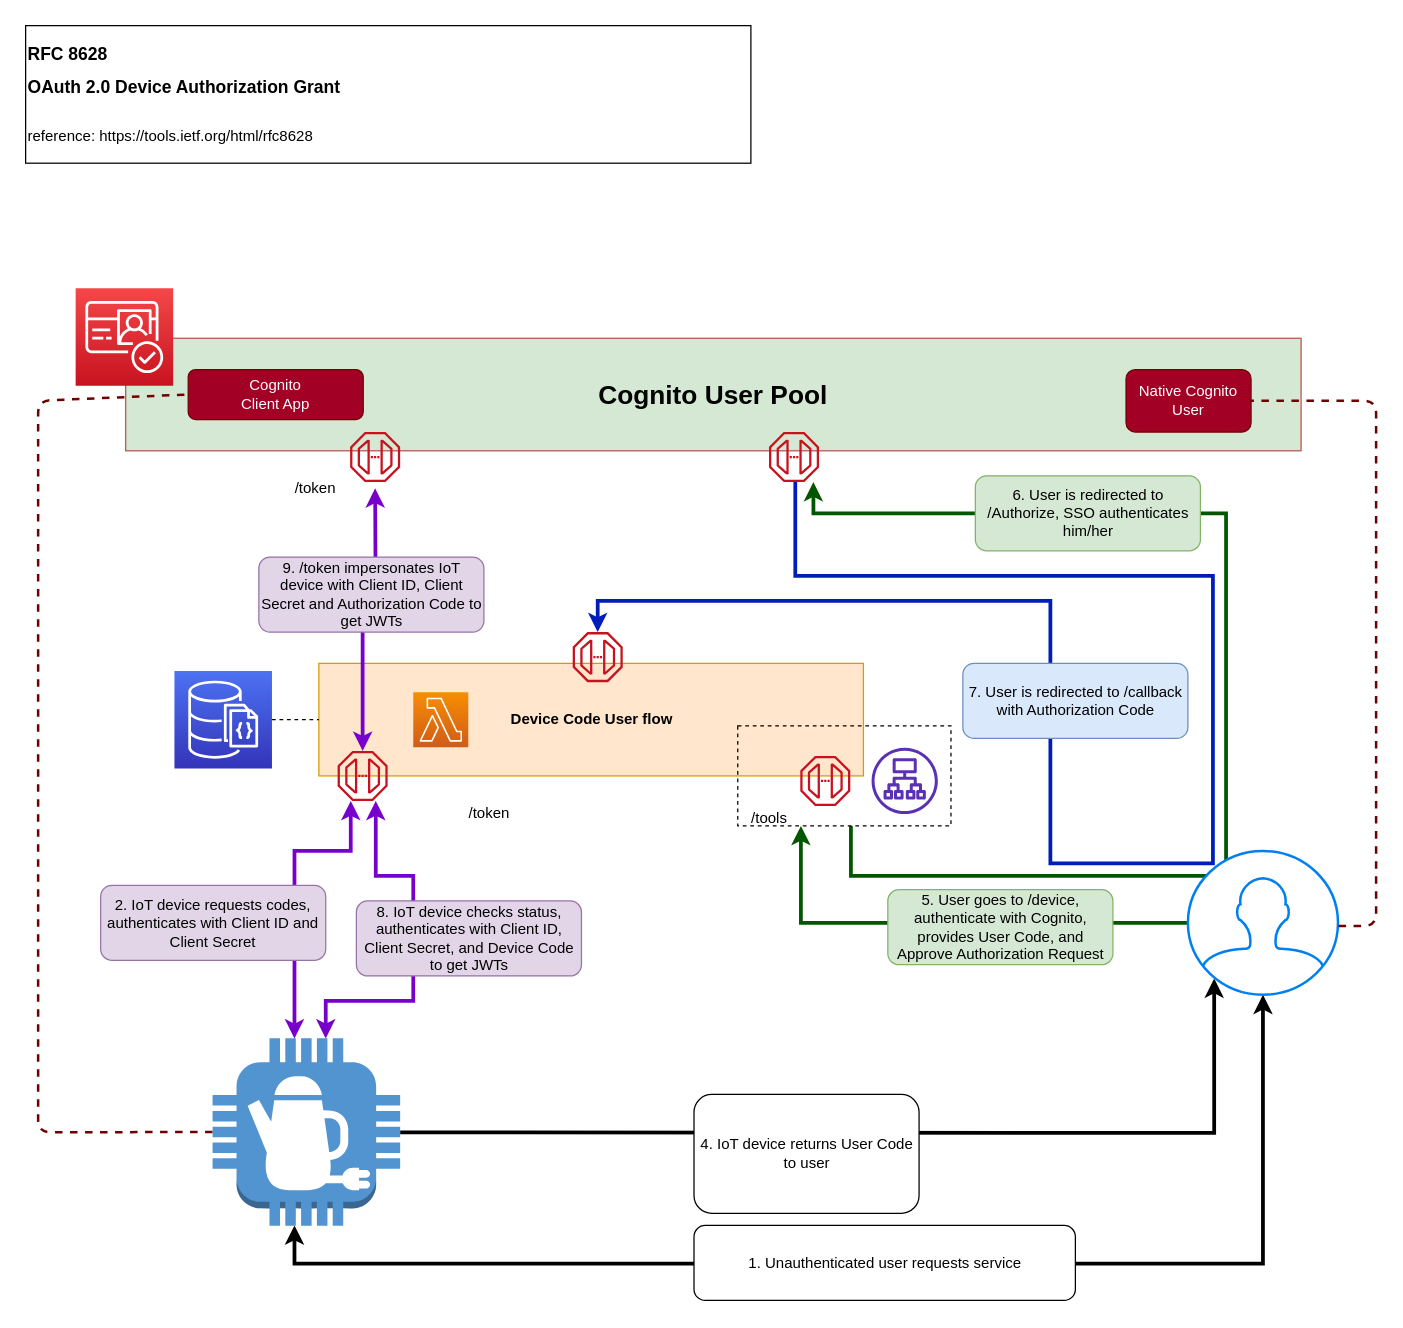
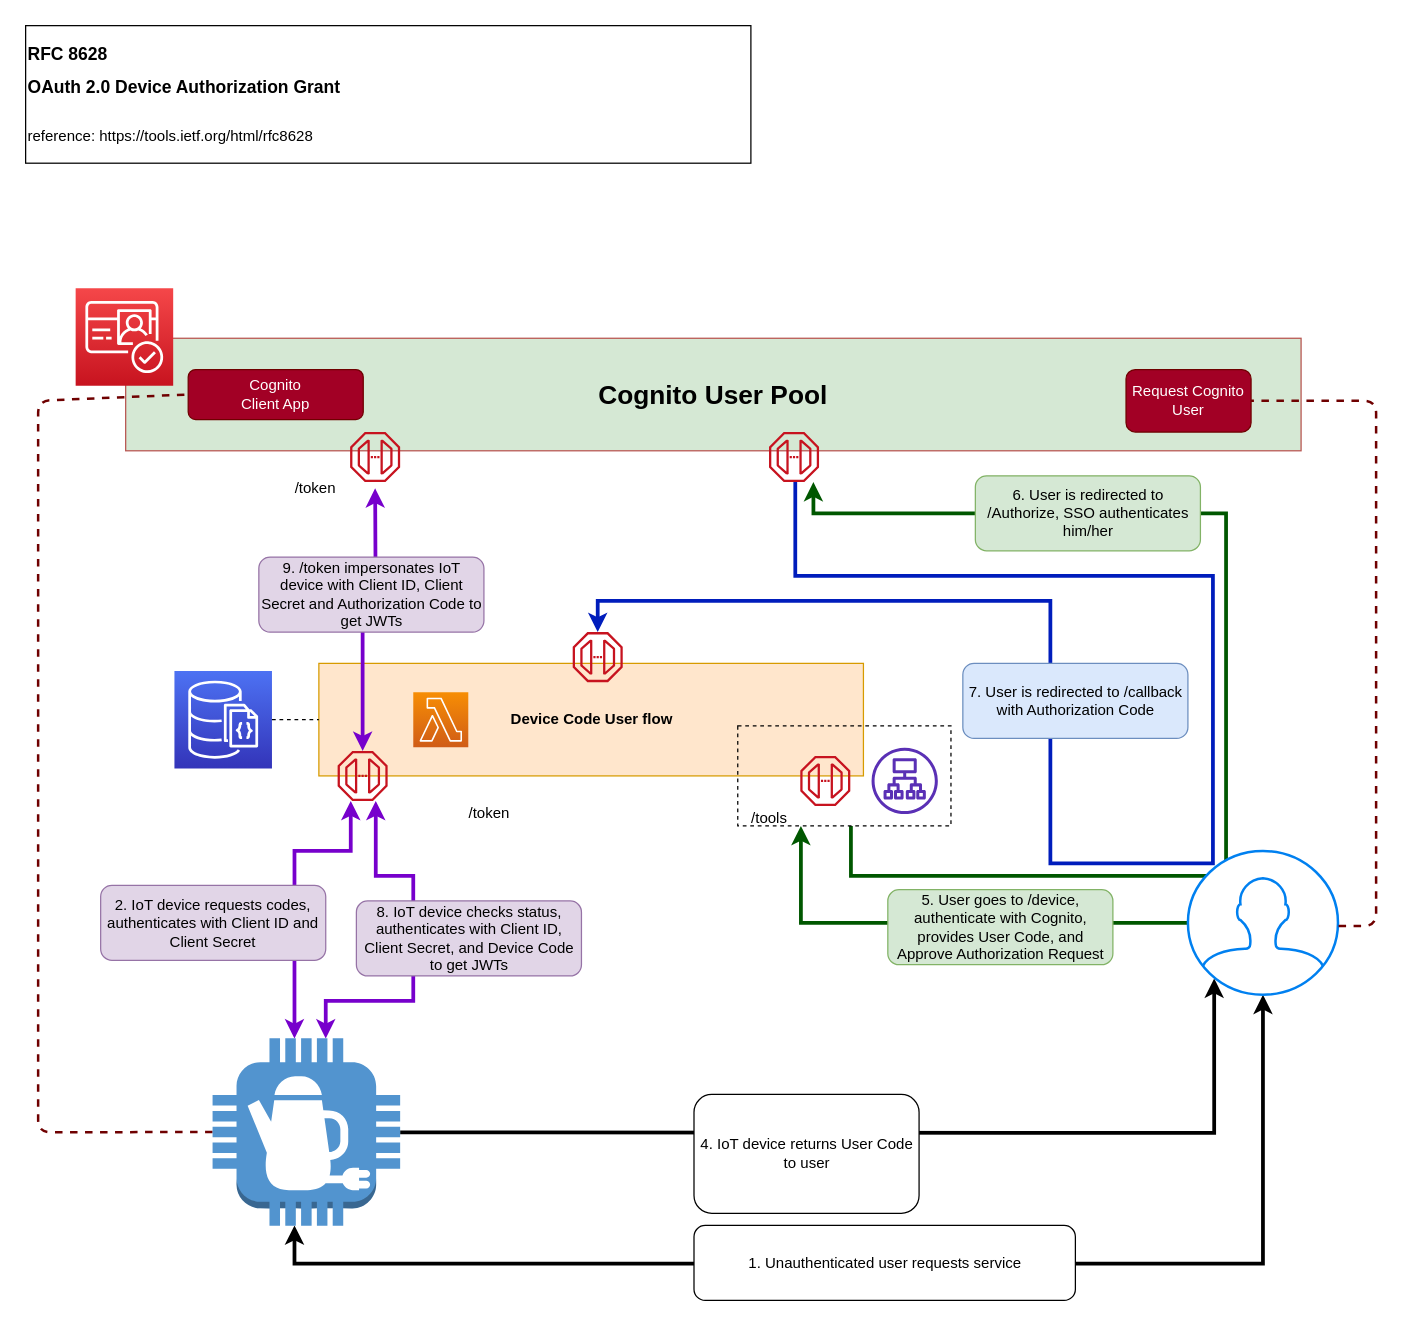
  <mxCell id="0" />
  <mxCell id="1" parent="0" />
  <mxCell id="2" value="&lt;b&gt;Device Code User flow&lt;/b&gt;" style="rounded=0;whiteSpace=wrap;html=1;fontSize=12;align=center;fillColor=#ffe6cc;strokeColor=#d79b00;" parent="1" vertex="1"><mxGeometry x="254.5" y="530" width="435.5" height="90" as="geometry" /></mxCell>
  <mxCell id="3" style="edgeStyle=orthogonalEdgeStyle;rounded=0;orthogonalLoop=1;jettySize=auto;html=1;startArrow=none;startFill=0;strokeWidth=3;fontSize=12;fillColor=#008a00;strokeColor=#005700;" parent="1" source="4" target="8" edge="1"><mxGeometry relative="1" as="geometry"><Array as="points"><mxPoint x="680" y="700" /><mxPoint x="980" y="700" /><mxPoint x="980" y="410" /><mxPoint x="650" y="410" /></Array></mxGeometry></mxCell>
  <mxCell id="4" value="" style="rounded=0;whiteSpace=wrap;html=1;fontSize=12;align=center;fillColor=none;dashed=1;" parent="1" vertex="1"><mxGeometry x="589.5" y="580" width="170.5" height="80" as="geometry" /></mxCell>
  <mxCell id="5" value="&lt;div style=&quot;font-size: 14px&quot;&gt;&lt;font style=&quot;font-size: 14px&quot;&gt;&lt;b&gt;RFC 8628&lt;/b&gt;&lt;/font&gt;&lt;font size=&quot;1&quot;&gt;&lt;span class=&quot;h1&quot;&gt;&lt;h1 style=&quot;font-size: 14px&quot;&gt;OAuth 2.0 Device Authorization Grant&lt;/h1&gt;&lt;/span&gt;&lt;/font&gt;&lt;/div&gt;&lt;div&gt;&lt;br&gt;&lt;/div&gt;&lt;div&gt;reference: https://tools.ietf.org/html/rfc8628&lt;/div&gt;" style="rounded=0;whiteSpace=wrap;html=1;fontSize=12;align=left;" parent="1" vertex="1"><mxGeometry x="20" y="20" width="580" height="110" as="geometry" /></mxCell>
  <mxCell id="6" value="Cognito User Pool" style="rounded=0;whiteSpace=wrap;html=1;fontSize=21;fontStyle=1;fillColor=#d5e8d4;strokeColor=#b85450;" parent="1" vertex="1"><mxGeometry x="100" y="270" width="940" height="90" as="geometry" /></mxCell>
  <mxCell id="7" style="edgeStyle=orthogonalEdgeStyle;rounded=0;orthogonalLoop=1;jettySize=auto;html=1;startArrow=none;startFill=0;strokeWidth=3;fontSize=12;fillColor=#0050ef;strokeColor=#001DBC;" parent="1" source="8" target="16" edge="1"><mxGeometry relative="1" as="geometry"><Array as="points"><mxPoint x="635.5" y="460" /><mxPoint x="969.5" y="460" /><mxPoint x="969.5" y="690" /><mxPoint x="839.5" y="690" /><mxPoint x="839.5" y="480" /><mxPoint x="477.5" y="480" /></Array></mxGeometry></mxCell>
  <mxCell id="8" value="" style="outlineConnect=0;fontColor=#232F3E;gradientColor=none;fillColor=#C7131F;strokeColor=none;dashed=0;verticalLabelPosition=bottom;verticalAlign=top;align=center;html=1;fontSize=12;fontStyle=0;aspect=fixed;shape=mxgraph.aws4.endpoint;" parent="1" vertex="1"><mxGeometry x="614.5" y="345" width="40" height="40" as="geometry" /></mxCell>
  <mxCell id="9" style="edgeStyle=orthogonalEdgeStyle;rounded=0;orthogonalLoop=1;jettySize=auto;html=1;startArrow=classic;startFill=1;strokeWidth=3;fontSize=12;fillColor=#aa00ff;strokeColor=#7700CC;" parent="1" source="10" edge="1"><mxGeometry relative="1" as="geometry"><mxPoint x="299.5" y="390" as="targetPoint" /></mxGeometry></mxCell>
  <mxCell id="10" value="" style="outlineConnect=0;fontColor=#232F3E;gradientColor=none;fillColor=#C7131F;strokeColor=none;dashed=0;verticalLabelPosition=bottom;verticalAlign=top;align=center;html=1;fontSize=12;fontStyle=0;aspect=fixed;shape=mxgraph.aws4.endpoint;" parent="1" vertex="1"><mxGeometry x="269.5" y="600" width="40" height="40" as="geometry" /></mxCell>
  <mxCell id="11" value="/token" style="text;html=1;strokeColor=none;fillColor=none;align=center;verticalAlign=middle;whiteSpace=wrap;rounded=0;" parent="1" vertex="1"><mxGeometry x="217.25" y="380" width="70" height="20" as="geometry" /></mxCell>
  <mxCell id="12" style="edgeStyle=orthogonalEdgeStyle;rounded=0;orthogonalLoop=1;jettySize=auto;html=1;strokeWidth=3;fontSize=12;startArrow=classic;startFill=1;fillColor=#aa00ff;strokeColor=#7700CC;" parent="1" target="10" edge="1"><mxGeometry relative="1" as="geometry"><mxPoint x="235" y="830" as="sourcePoint" /><mxPoint x="171" y="684" as="targetPoint" /><Array as="points"><mxPoint x="235" y="680" /><mxPoint x="280" y="680" /></Array></mxGeometry></mxCell>
  <mxCell id="13" style="edgeStyle=orthogonalEdgeStyle;rounded=0;orthogonalLoop=1;jettySize=auto;html=1;entryX=0.175;entryY=0.887;entryDx=0;entryDy=0;entryPerimeter=0;startArrow=none;startFill=0;strokeWidth=3;fontSize=12;" parent="1" target="21" edge="1"><mxGeometry relative="1" as="geometry"><mxPoint x="319.5" y="905" as="sourcePoint" /></mxGeometry></mxCell>
  <mxCell id="14" value="" style="outlineConnect=0;fontColor=#232F3E;gradientColor=none;fillColor=#C7131F;strokeColor=none;dashed=0;verticalLabelPosition=bottom;verticalAlign=top;align=center;html=1;fontSize=12;fontStyle=0;aspect=fixed;shape=mxgraph.aws4.endpoint;" parent="1" vertex="1"><mxGeometry x="279.5" y="345" width="40" height="40" as="geometry" /></mxCell>
  <mxCell id="15" value="/token" style="text;html=1;strokeColor=none;fillColor=none;align=center;verticalAlign=middle;whiteSpace=wrap;rounded=0;" parent="1" vertex="1"><mxGeometry x="355.5" y="640" width="70" height="20" as="geometry" /></mxCell>
  <mxCell id="16" value="" style="outlineConnect=0;fontColor=#232F3E;gradientColor=none;fillColor=#C7131F;strokeColor=none;dashed=0;verticalLabelPosition=bottom;verticalAlign=top;align=center;html=1;fontSize=12;fontStyle=0;aspect=fixed;shape=mxgraph.aws4.endpoint;" parent="1" vertex="1"><mxGeometry x="457.5" y="505" width="40" height="40" as="geometry" /></mxCell>
  <mxCell id="17" value="" style="outlineConnect=0;fontColor=#232F3E;gradientColor=none;fillColor=#C7131F;strokeColor=none;dashed=0;verticalLabelPosition=bottom;verticalAlign=top;align=center;html=1;fontSize=12;fontStyle=0;aspect=fixed;shape=mxgraph.aws4.endpoint;" parent="1" vertex="1"><mxGeometry x="639.5" y="604" width="40" height="40" as="geometry" /></mxCell>
  <mxCell id="18" value="/tools" style="text;html=1;strokeColor=none;fillColor=none;align=center;verticalAlign=middle;whiteSpace=wrap;rounded=0;" parent="1" vertex="1"><mxGeometry x="579.5" y="644" width="70" height="20" as="geometry" /></mxCell>
  <mxCell id="19" style="edgeStyle=orthogonalEdgeStyle;rounded=0;orthogonalLoop=1;jettySize=auto;html=1;startArrow=classic;startFill=1;strokeWidth=3;fontSize=12;" parent="1" source="21" edge="1"><mxGeometry relative="1" as="geometry"><Array as="points"><mxPoint x="1009.5" y="1010" /><mxPoint x="234.5" y="1010" /></Array><mxPoint x="235" y="979.5" as="targetPoint" /></mxGeometry></mxCell>
  <mxCell id="20" style="edgeStyle=orthogonalEdgeStyle;rounded=0;orthogonalLoop=1;jettySize=auto;html=1;startArrow=none;startFill=0;strokeWidth=3;fontSize=12;fillColor=#008a00;strokeColor=#005700;" parent="1" source="21" target="4" edge="1"><mxGeometry relative="1" as="geometry"><Array as="points"><mxPoint x="640" y="738" /></Array></mxGeometry></mxCell>
  <mxCell id="21" value="" style="html=1;verticalLabelPosition=bottom;align=center;labelBackgroundColor=#ffffff;verticalAlign=top;strokeWidth=2;strokeColor=#0080F0;shadow=0;dashed=0;shape=mxgraph.ios7.icons.user;fontSize=12;" parent="1" vertex="1"><mxGeometry x="949.5" y="680" width="120" height="115" as="geometry" /></mxCell>
  <mxCell id="22" value="2. IoT device requests codes, authenticates with Client ID and Client Secret" style="rounded=1;whiteSpace=wrap;html=1;fontSize=12;align=center;fillColor=#e1d5e7;strokeColor=#9673a6;" parent="1" vertex="1"><mxGeometry x="80" y="707.5" width="180" height="60" as="geometry" /></mxCell>
  <mxCell id="23" value="1. Unauthenticated user requests service" style="rounded=1;whiteSpace=wrap;html=1;fontSize=12;align=center;" parent="1" vertex="1"><mxGeometry x="554.5" y="979.5" width="305" height="60" as="geometry" /></mxCell>
  <mxCell id="24" value="4. IoT device returns User Code to user" style="rounded=1;whiteSpace=wrap;html=1;fontSize=12;align=center;" parent="1" vertex="1"><mxGeometry x="554.5" y="874.75" width="180" height="95" as="geometry" /></mxCell>
  <mxCell id="25" value="9. /token impersonates IoT device with Client ID, Client Secret and Authorization Code to get JWTs" style="rounded=1;whiteSpace=wrap;html=1;fontSize=12;align=center;fillColor=#e1d5e7;strokeColor=#9673a6;" parent="1" vertex="1"><mxGeometry x="206.5" y="445" width="180" height="60" as="geometry" /></mxCell>
  <mxCell id="26" value="" style="outlineConnect=0;fontColor=#232F3E;gradientColor=none;fillColor=#5A30B5;strokeColor=none;dashed=0;verticalLabelPosition=bottom;verticalAlign=top;align=center;html=1;fontSize=12;fontStyle=0;aspect=fixed;pointerEvents=1;shape=mxgraph.aws4.application_load_balancer;" parent="1" vertex="1"><mxGeometry x="696.5" y="597.5" width="53" height="53" as="geometry" /></mxCell>
  <mxCell id="27" value="5. User goes to /device, authenticate with Cognito, provides User Code, and Approve Authorization Request" style="rounded=1;whiteSpace=wrap;html=1;fontSize=12;align=center;fillColor=#d5e8d4;strokeColor=#82b366;" parent="1" vertex="1"><mxGeometry x="709.5" y="711" width="180" height="60" as="geometry" /></mxCell>
  <mxCell id="28" value="6. User is redirected to /Authorize, SSO authenticates him/her" style="rounded=1;whiteSpace=wrap;html=1;fontSize=12;align=center;fillColor=#d5e8d4;strokeColor=#82b366;" parent="1" vertex="1"><mxGeometry x="779.5" y="380" width="180" height="60" as="geometry" /></mxCell>
  <mxCell id="29" value="7. User is redirected to /callback with Authorization Code" style="rounded=1;whiteSpace=wrap;html=1;fontSize=12;align=center;fillColor=#dae8fc;strokeColor=#6c8ebf;" parent="1" vertex="1"><mxGeometry x="769.5" y="530" width="180" height="60" as="geometry" /></mxCell>
  <mxCell id="30" style="edgeStyle=orthogonalEdgeStyle;rounded=0;orthogonalLoop=1;jettySize=auto;html=1;strokeWidth=3;fontSize=12;startArrow=classic;startFill=1;fillColor=#aa00ff;strokeColor=#7700CC;" parent="1" target="10" edge="1"><mxGeometry relative="1" as="geometry"><mxPoint x="260" y="830" as="sourcePoint" /><mxPoint x="330" y="680" as="targetPoint" /><Array as="points"><mxPoint x="260" y="800" /><mxPoint x="330" y="800" /><mxPoint x="330" y="700" /><mxPoint x="300" y="700" /></Array></mxGeometry></mxCell>
  <mxCell id="31" value="&lt;div&gt;8. IoT device checks status, authenticates with Client ID, Client Secret, and Device Code to get JWTs&lt;/div&gt;" style="rounded=1;whiteSpace=wrap;html=1;fontSize=12;align=center;fillColor=#e1d5e7;strokeColor=#9673a6;" parent="1" vertex="1"><mxGeometry x="284.5" y="720" width="180" height="60" as="geometry" /></mxCell>
  <mxCell id="32" value="" style="outlineConnect=0;fontColor=#232F3E;gradientColor=#F54749;gradientDirection=north;fillColor=#C7131F;strokeColor=#ffffff;dashed=0;verticalLabelPosition=bottom;verticalAlign=top;align=center;html=1;fontSize=12;fontStyle=0;aspect=fixed;shape=mxgraph.aws4.resourceIcon;resIcon=mxgraph.aws4.cognito;" parent="1" vertex="1"><mxGeometry x="60" y="230" width="78" height="78" as="geometry" /></mxCell>
  <mxCell id="33" value="" style="outlineConnect=0;fontColor=#232F3E;gradientColor=#F78E04;gradientDirection=north;fillColor=#D05C17;strokeColor=#ffffff;dashed=0;verticalLabelPosition=bottom;verticalAlign=top;align=center;html=1;fontSize=12;fontStyle=0;aspect=fixed;shape=mxgraph.aws4.resourceIcon;resIcon=mxgraph.aws4.lambda;" vertex="1" parent="1"><mxGeometry x="330" y="553" width="44" height="44" as="geometry" /></mxCell>
  <mxCell id="34" value="" style="outlineConnect=0;fontColor=#232F3E;gradientColor=#4D72F3;gradientDirection=north;fillColor=#3334B9;strokeColor=#ffffff;dashed=0;verticalLabelPosition=bottom;verticalAlign=top;align=center;html=1;fontSize=12;fontStyle=0;aspect=fixed;shape=mxgraph.aws4.resourceIcon;resIcon=mxgraph.aws4.documentdb_with_mongodb_compatibility;" vertex="1" parent="1"><mxGeometry x="139" y="536" width="78" height="78" as="geometry" /></mxCell>
  <mxCell id="35" value="" style="endArrow=none;dashed=1;html=1;fontSize=21;entryX=0;entryY=0.5;entryDx=0;entryDy=0;" edge="1" parent="1" source="34" target="2"><mxGeometry width="50" height="50" relative="1" as="geometry"><mxPoint x="20" y="1110" as="sourcePoint" /><mxPoint x="70" y="1060" as="targetPoint" /></mxGeometry></mxCell>
  <mxCell id="36" value="Cognito&lt;br&gt;Client App" style="rounded=1;whiteSpace=wrap;html=1;fontSize=12;fillColor=#a20025;strokeColor=#6F0000;fontColor=#ffffff;" vertex="1" parent="1"><mxGeometry x="150" y="295" width="140" height="40" as="geometry" /></mxCell>
- <mxCell id="37" value="Native Cognito User" style="rounded=1;whiteSpace=wrap;html=1;fontSize=12;fillColor=#a20025;strokeColor=#6F0000;fontColor=#ffffff;" vertex="1" parent="1"><mxGeometry x="900" y="295" width="100" height="50" as="geometry" /></mxCell>
+ <mxCell id="37" value="Request Cognito User" style="rounded=1;whiteSpace=wrap;html=1;fontSize=12;fillColor=#a20025;strokeColor=#6F0000;fontColor=#ffffff;" vertex="1" parent="1"><mxGeometry x="900" y="295" width="100" height="50" as="geometry" /></mxCell>
  <mxCell id="38" value="" style="endArrow=none;dashed=1;html=1;fontSize=12;entryX=0;entryY=0.5;entryDx=0;entryDy=0;exitX=0;exitY=0.5;exitDx=0;exitDy=0;exitPerimeter=0;strokeWidth=2;fillColor=#a20025;strokeColor=#6F0000;" edge="1" parent="1" source="40" target="36"><mxGeometry width="50" height="50" relative="1" as="geometry"><mxPoint x="150" y="904.75" as="sourcePoint" /><mxPoint x="-190" y="490" as="targetPoint" /><Array as="points"><mxPoint x="30" y="905" /><mxPoint x="30" y="320" /></Array></mxGeometry></mxCell>
  <mxCell id="39" value="" style="endArrow=none;dashed=1;html=1;fontSize=12;entryX=1;entryY=0.5;entryDx=0;entryDy=0;exitX=1.004;exitY=0.522;exitDx=0;exitDy=0;exitPerimeter=0;strokeWidth=2;fillColor=#a20025;strokeColor=#6F0000;" edge="1" parent="1" source="21" target="37"><mxGeometry width="50" height="50" relative="1" as="geometry"><mxPoint x="1220" y="924.75" as="sourcePoint" /><mxPoint x="1220" y="340" as="targetPoint" /><Array as="points"><mxPoint x="1100" y="740" /><mxPoint x="1100" y="320" /></Array></mxGeometry></mxCell>
  <mxCell id="40" value="" style="outlineConnect=0;dashed=0;verticalLabelPosition=bottom;verticalAlign=top;align=center;html=1;shape=mxgraph.aws3.coffee_pot;fillColor=#5294CF;gradientColor=none;fontSize=12;" vertex="1" parent="1"><mxGeometry x="169.5" y="829.75" width="150" height="150" as="geometry" /></mxCell>
